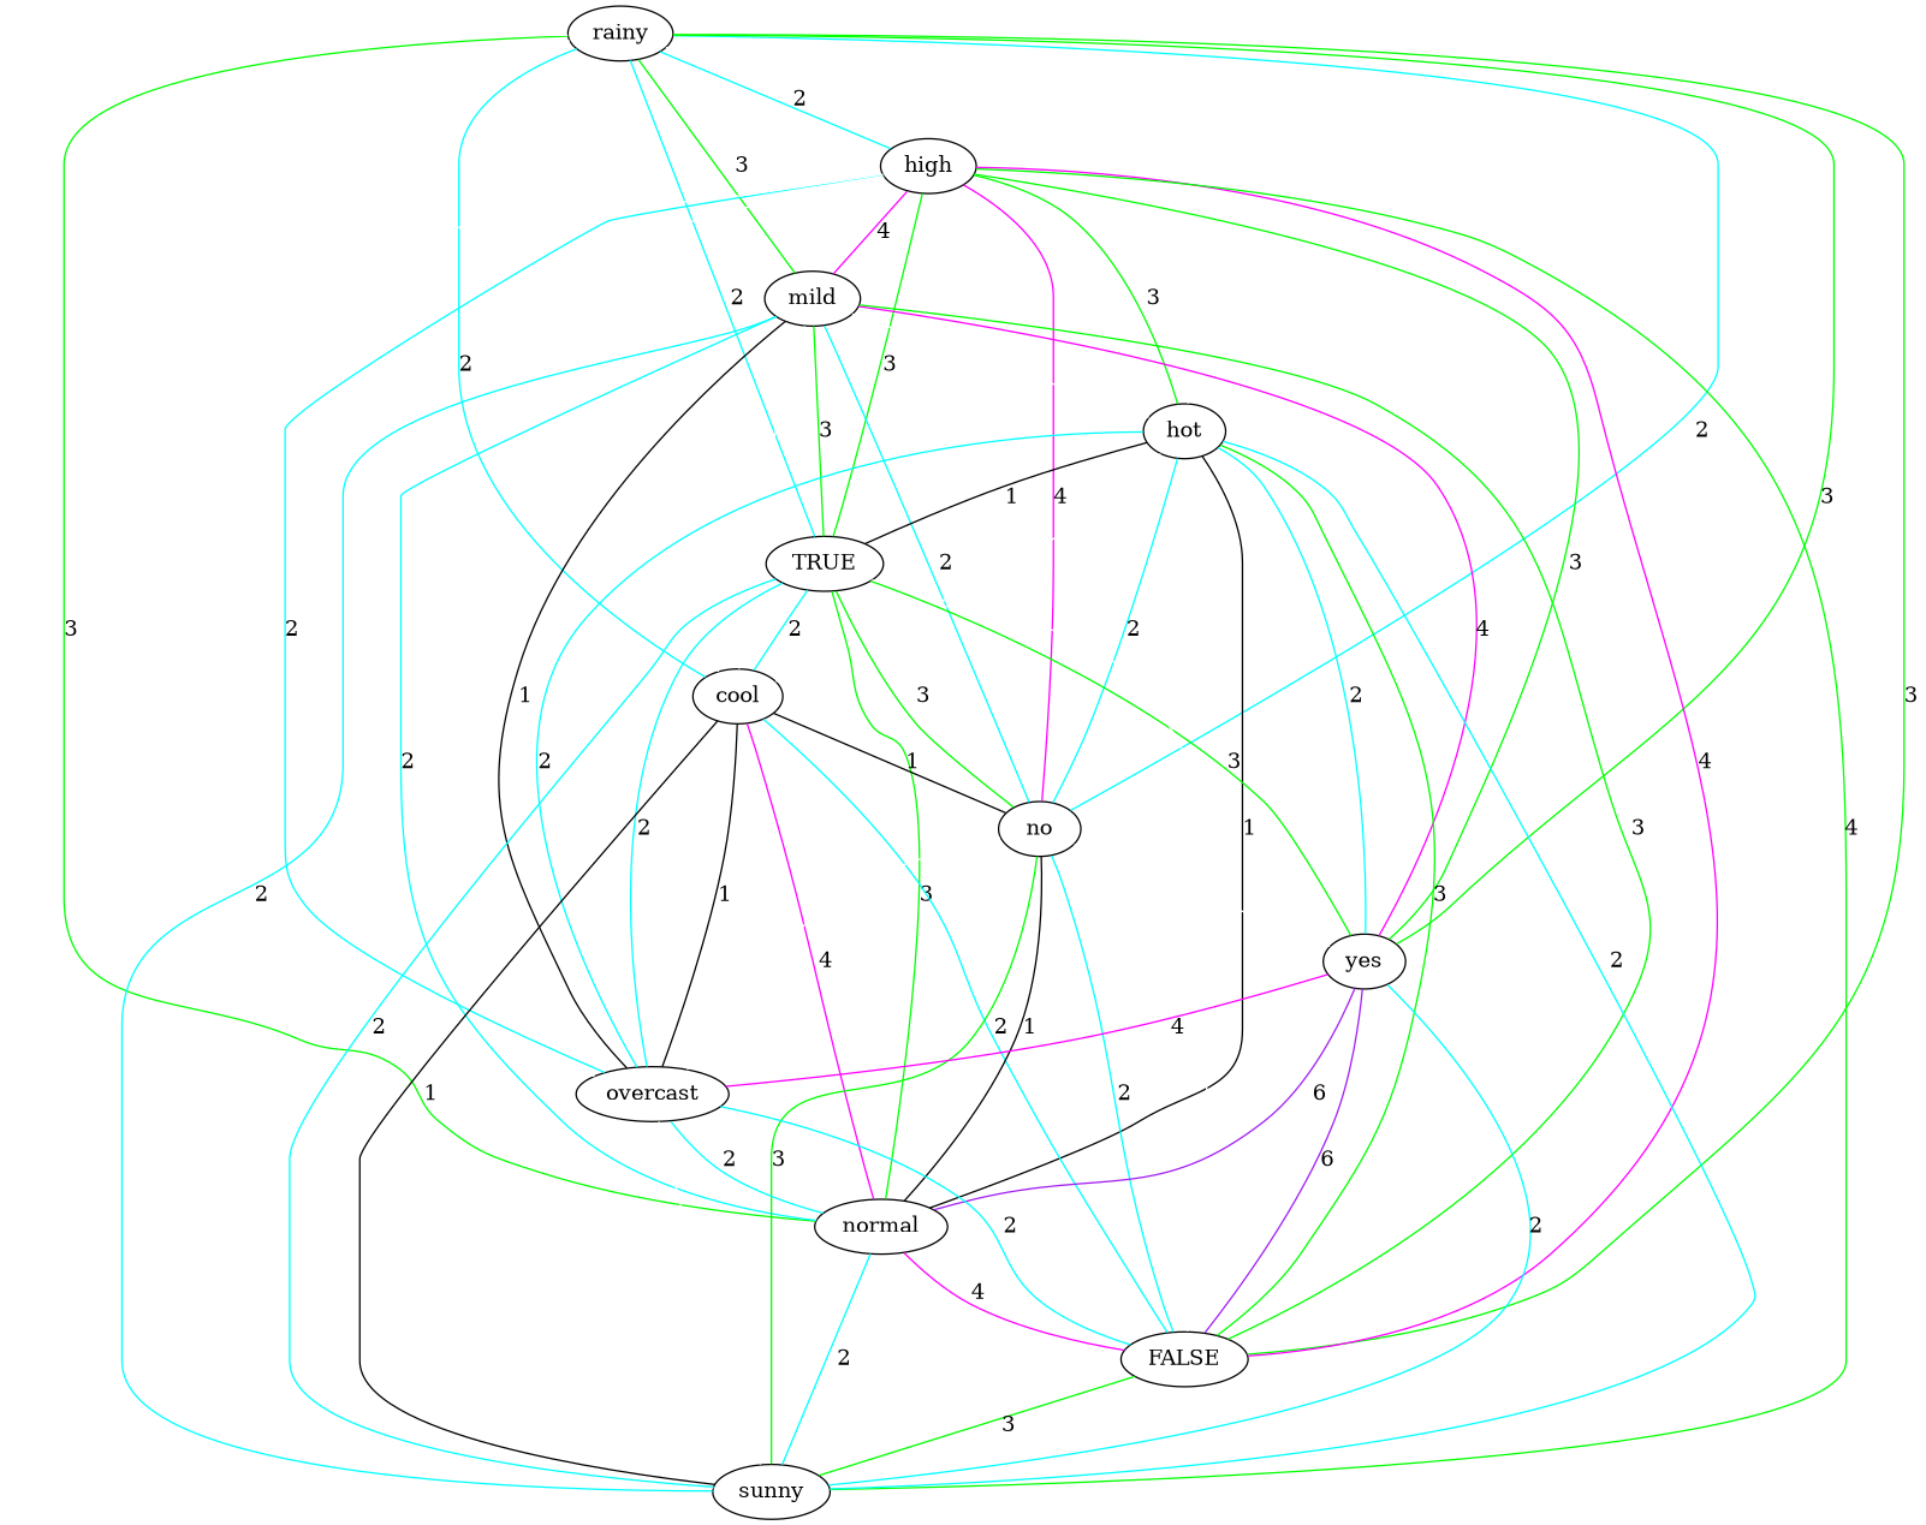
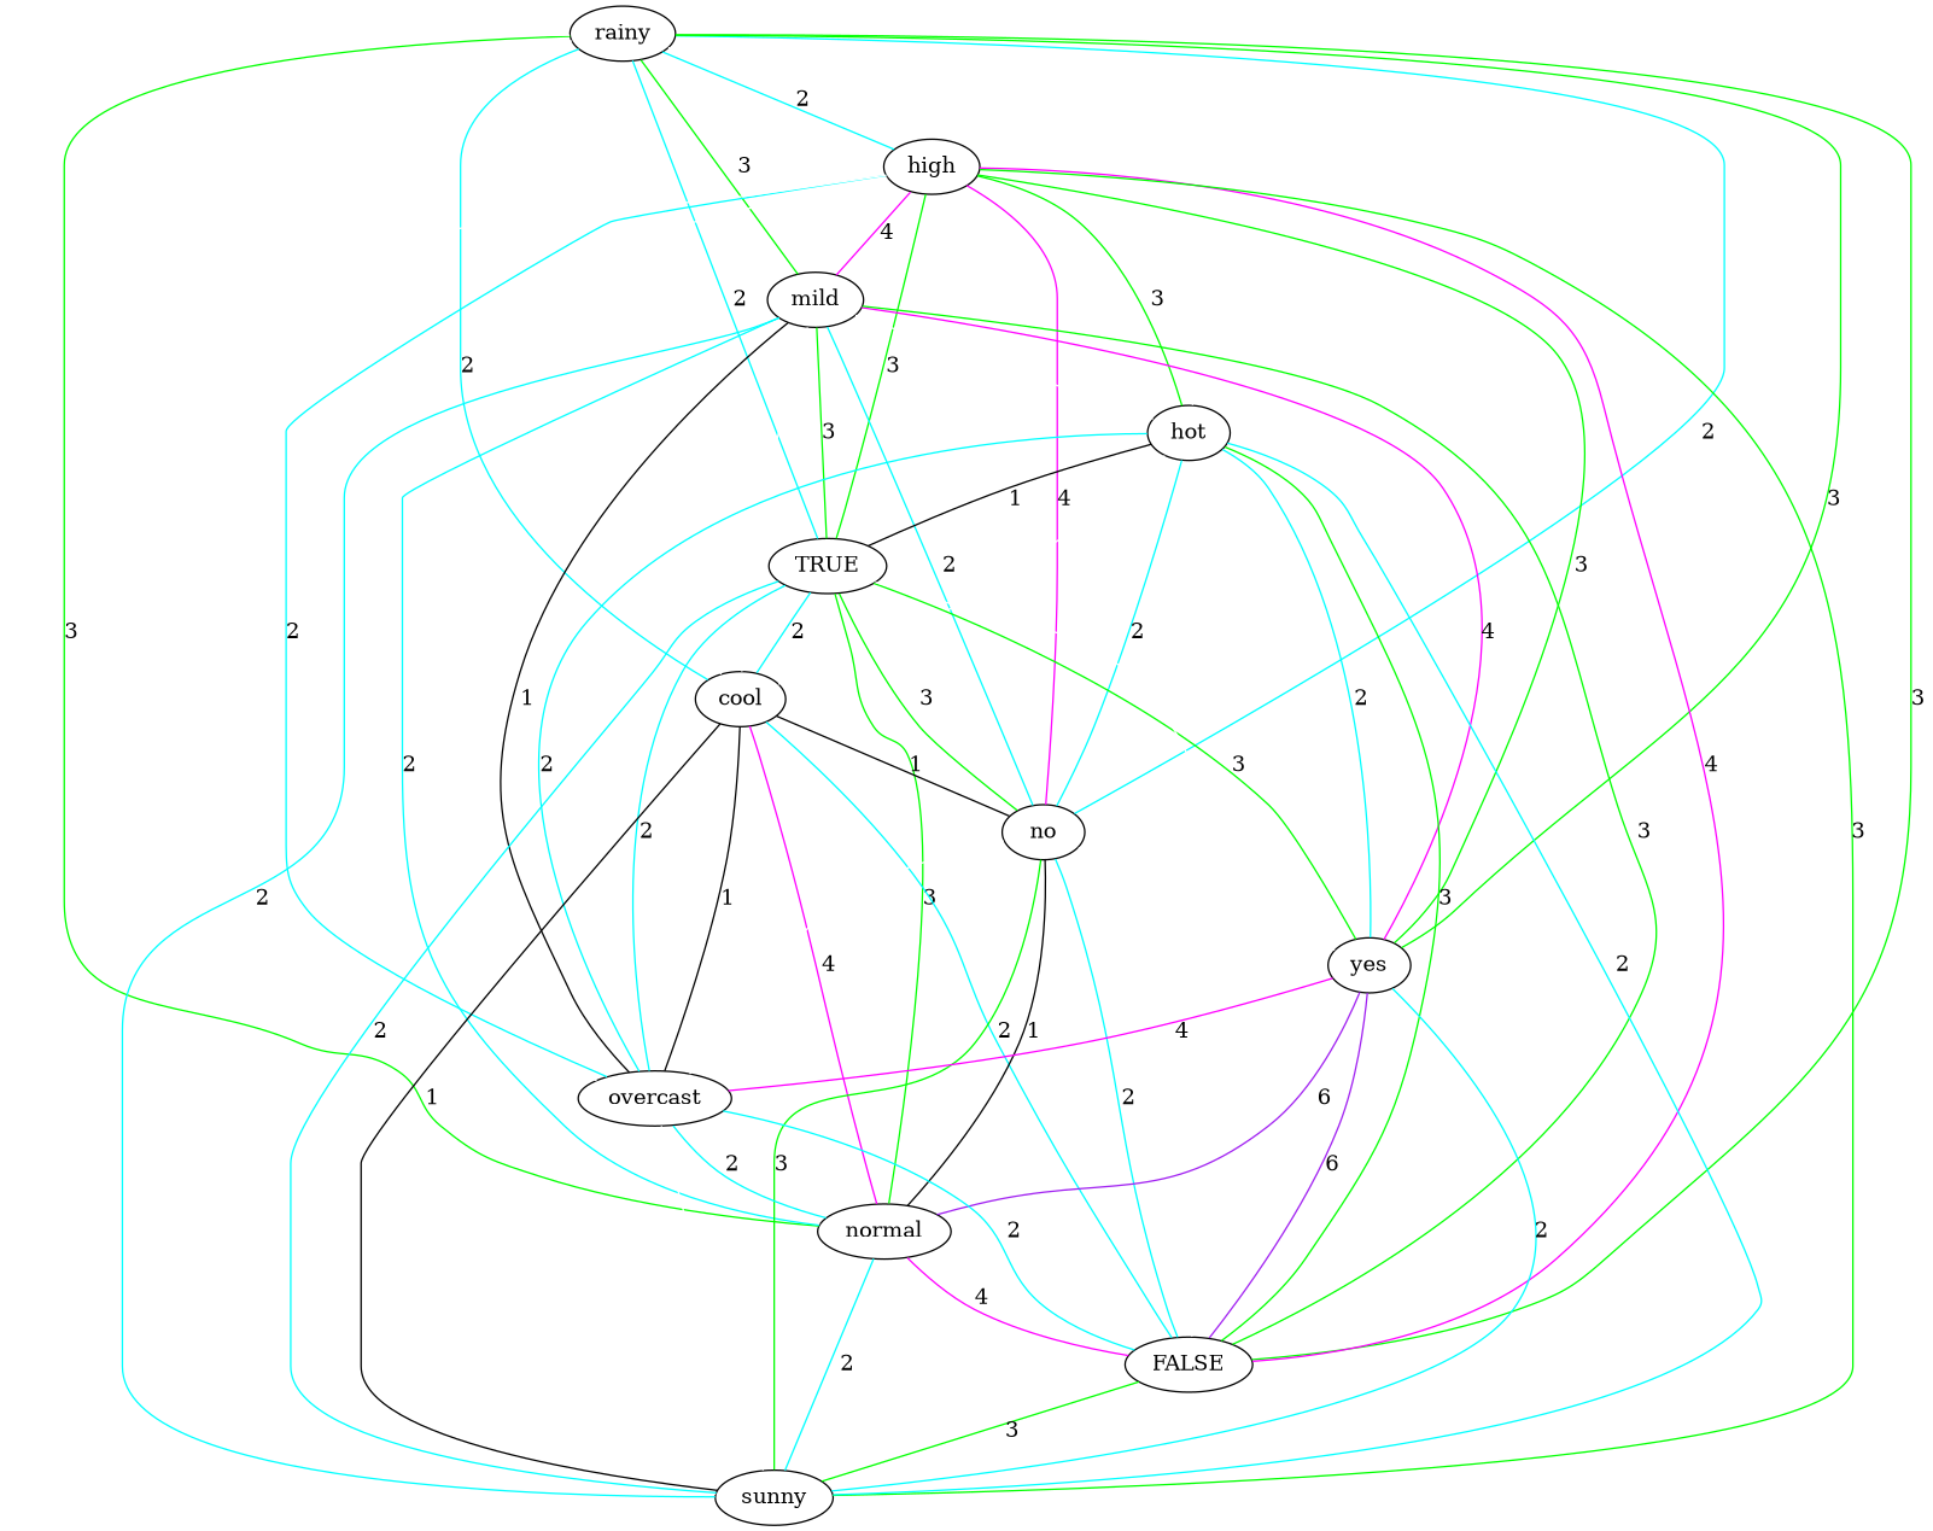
  strict graph {
    edge [color=cyan]
    rainy
    high
    mild
    hot
    TRUE
    cool
    no
    yes
    overcast
    normal
    FALSE
    sunny
    rainy -- high [label=2]
    rainy -- mild [color=green label=3]
    rainy -- hot [color=white]
    rainy -- TRUE [label=2]
    rainy -- cool [label=2]
    rainy -- no [label=2]
    rainy -- yes [color=green label=3]
    rainy -- overcast [color=white]
    rainy -- normal [color=green label=3]
    rainy -- FALSE [color=green label=3]
    rainy -- sunny [color=white]
    high -- mild [color=magenta label=4]
    high -- hot [color=green label=3]
    high -- TRUE [color=green label=3]
    high -- cool [color=white]
    high -- no [color=magenta label=4]
    high -- yes [color=green label=3]
    high -- overcast [label=2]
    high -- normal [color=white]
    high -- FALSE [color=magenta label=4]
-   high -- sunny [color=green label=4]
+   high -- sunny [color=green label=3]
    mild -- hot [color=white]
    mild -- TRUE [color=green label=3]
    mild -- cool [color=white]
    mild -- no [label=2]
    mild -- yes [color=magenta label=4]
    mild -- overcast [color=black label=1]
    mild -- normal [label=2]
    mild -- FALSE [color=green label=3]
    mild -- sunny [label=2]
    hot -- TRUE [color=black label=1]
    hot -- cool [color=white]
    hot -- no [label=2]
    hot -- yes [label=2]
    hot -- overcast [label=2]
-   hot -- normal [color=black label=1]
    hot -- FALSE [color=green label=3]
    hot -- sunny [label=2]
    TRUE -- cool [label=2]
    TRUE -- no [color=green label=3]
    TRUE -- yes [color=green label=3]
    TRUE -- overcast [label=2]
    TRUE -- normal [color=green label=3]
    TRUE -- FALSE [color=white]
    TRUE -- sunny [label=2]
    cool -- no [color=black label=1]
    cool -- overcast [color=black label=1]
    cool -- normal [color=magenta label=4]
    cool -- FALSE [label=2]
    cool -- sunny [color=black label=1]
    no -- yes [color=white]
    no -- overcast [color=white]
    no -- normal [color=black label=1]
    no -- FALSE [label=2]
    no -- sunny [color=green label=3]
    yes -- overcast [color=magenta label=4]
    yes -- normal [color=purple label=6]
    yes -- FALSE [color=purple label=6]
    yes -- sunny [label=2]
    overcast -- normal [label=2]
    overcast -- FALSE [label=2]
    overcast -- sunny [color=white]
    normal -- FALSE [color=magenta label=4]
    normal -- sunny [label=2]
    FALSE -- sunny [color=green label=3]
  }
